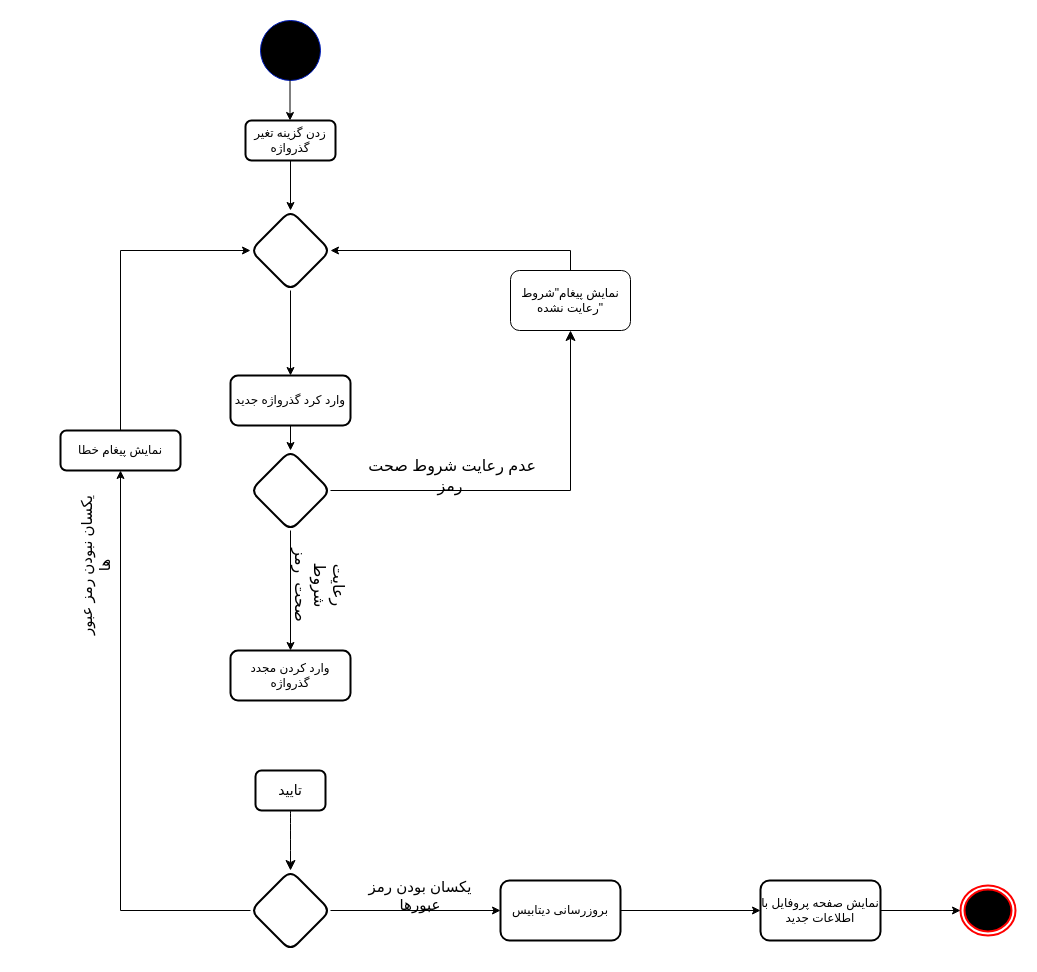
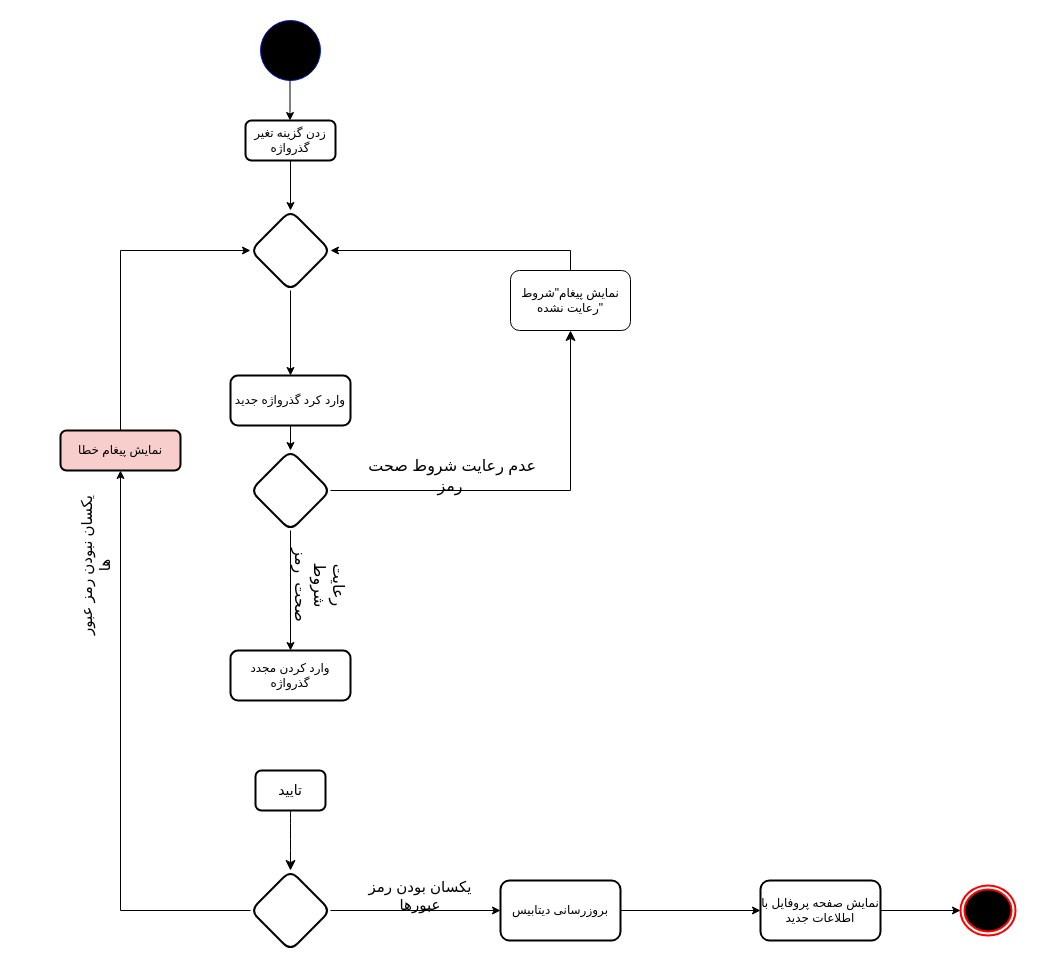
  <mxCell id="0" />
  <mxCell id="1" parent="0" />
  <mxCell id="2" value="" style="verticalLabelPosition=bottom;verticalAlign=top;html=1;shape=mxgraph.flowchart.on-page_reference;fillColor=#000000;fontColor=#ffffff;strokeColor=#001DBC;" parent="1" vertex="1"><mxGeometry x="260" y="20" width="60" height="60" as="geometry" /></mxCell>
  <mxCell id="3" value="" style="endArrow=classic;html=1;rounded=0;fontSize=11;" parent="1" edge="1"><mxGeometry x="-1" y="144" width="50" height="50" relative="1" as="geometry"><mxPoint x="289.5" y="70" as="sourcePoint" /><mxPoint x="289.5" y="120" as="targetPoint" /><Array as="points"><mxPoint x="289.5" y="80" /><mxPoint x="289.5" y="112" /></Array><mxPoint x="-24" y="-80" as="offset" /></mxGeometry></mxCell>
  <mxCell id="4" value="" style="ellipse;html=1;shape=endState;fillColor=#000000;strokeColor=#ff0000;strokeWidth=2;fontSize=14;" parent="1" vertex="1"><mxGeometry x="960" y="885" width="55" height="50" as="geometry" /></mxCell>
  <mxCell id="5" value="" style="edgeStyle=orthogonalEdgeStyle;rounded=0;orthogonalLoop=1;jettySize=auto;html=1;" parent="1" source="6" target="15" edge="1"><mxGeometry relative="1" as="geometry" /></mxCell>
  <mxCell id="6" value="زدن گزینه تغیر گذرواژه" style="rounded=1;whiteSpace=wrap;html=1;strokeWidth=2;" parent="1" vertex="1"><mxGeometry x="245" y="120" width="90" height="40" as="geometry" /></mxCell>
  <mxCell id="7" style="edgeStyle=orthogonalEdgeStyle;rounded=0;orthogonalLoop=1;jettySize=auto;html=1;exitX=1;exitY=0.5;exitDx=0;exitDy=0;entryX=0;entryY=0.5;entryDx=0;entryDy=0;" parent="1" source="8" target="4" edge="1"><mxGeometry relative="1" as="geometry" /></mxCell>
  <mxCell id="8" value="نمایش صفحه پروفایل با اطلاعات جدید" style="whiteSpace=wrap;html=1;rounded=1;strokeWidth=2;" parent="1" vertex="1"><mxGeometry x="760" y="880" width="120" height="60" as="geometry" /></mxCell>
  <mxCell id="9" value="" style="edgeStyle=orthogonalEdgeStyle;rounded=0;orthogonalLoop=1;jettySize=auto;html=1;" parent="1" source="10" edge="1"><mxGeometry relative="1" as="geometry"><mxPoint x="290" y="450" as="targetPoint" /></mxGeometry></mxCell>
  <mxCell id="10" value="وارد کرد گذرواژه جدید" style="whiteSpace=wrap;html=1;rounded=1;strokeWidth=2;" parent="1" vertex="1"><mxGeometry x="230" y="375" width="120" height="50" as="geometry" /></mxCell>
  <mxCell id="11" style="edgeStyle=orthogonalEdgeStyle;rounded=0;orthogonalLoop=1;jettySize=auto;html=1;exitX=1;exitY=0.5;exitDx=0;exitDy=0;entryX=0;entryY=0.5;entryDx=0;entryDy=0;" parent="1" source="12" target="8" edge="1"><mxGeometry relative="1" as="geometry" /></mxCell>
  <mxCell id="12" value="بروزرسانی دیتابیس" style="whiteSpace=wrap;html=1;rounded=1;strokeWidth=2;" parent="1" vertex="1"><mxGeometry x="500" y="880" width="120" height="60" as="geometry" /></mxCell>
  <mxCell id="13" style="edgeStyle=none;curved=1;rounded=0;orthogonalLoop=1;jettySize=auto;html=1;exitX=0.5;exitY=1;exitDx=0;exitDy=0;fontSize=12;startSize=8;endSize=8;" parent="1" source="28" target="23" edge="1"><mxGeometry relative="1" as="geometry"><mxPoint x="330" y="640" as="sourcePoint" /></mxGeometry></mxCell>
  <mxCell id="14" style="edgeStyle=orthogonalEdgeStyle;rounded=0;orthogonalLoop=1;jettySize=auto;html=1;exitX=0.5;exitY=1;exitDx=0;exitDy=0;entryX=0.5;entryY=0;entryDx=0;entryDy=0;" parent="1" source="15" target="10" edge="1"><mxGeometry relative="1" as="geometry" /></mxCell>
  <mxCell id="15" value="" style="rhombus;whiteSpace=wrap;html=1;rounded=1;strokeWidth=2;" parent="1" vertex="1"><mxGeometry x="250" y="210" width="80" height="80" as="geometry" /></mxCell>
  <mxCell id="16" value="&lt;font style=&quot;font-size: 15px;&quot;&gt;یکسان نبودن رمز عبور ها&lt;/font&gt;" style="text;html=1;strokeColor=none;fillColor=none;align=center;verticalAlign=middle;whiteSpace=wrap;rounded=0;rotation=-90;" parent="1" vertex="1"><mxGeometry x="20" y="550" width="150" height="30" as="geometry" /></mxCell>
  <mxCell id="17" value="یکسان بودن رمز عبورها" style="text;html=1;strokeColor=none;fillColor=none;align=center;verticalAlign=middle;whiteSpace=wrap;rounded=0;fontSize=15;" parent="1" vertex="1"><mxGeometry x="350" y="880" width="140" height="30" as="geometry" /></mxCell>
  <mxCell id="18" style="edgeStyle=orthogonalEdgeStyle;rounded=0;orthogonalLoop=1;jettySize=auto;html=1;exitX=0.5;exitY=0;exitDx=0;exitDy=0;entryX=0;entryY=0.5;entryDx=0;entryDy=0;fontSize=15;" parent="1" source="19" target="15" edge="1"><mxGeometry relative="1" as="geometry" /></mxCell>
- <mxCell id="19" value="نمایش پیغام خطا" style="whiteSpace=wrap;html=1;rounded=1;strokeWidth=2;" parent="1" vertex="1"><mxGeometry x="60" y="430" width="120" height="40" as="geometry" /></mxCell>
+ <mxCell id="19" value="نمایش پیغام خطا" style="whiteSpace=wrap;html=1;rounded=1;strokeWidth=2;fillColor=#f8cecc;" parent="1" vertex="1"><mxGeometry x="60" y="430" width="120" height="40" as="geometry" /></mxCell>
  <mxCell id="20" style="edgeStyle=elbowEdgeStyle;rounded=0;orthogonalLoop=1;jettySize=auto;html=1;exitX=1;exitY=0.5;exitDx=0;exitDy=0;entryX=0.5;entryY=1;entryDx=0;entryDy=0;fontSize=12;startSize=8;endSize=8;elbow=vertical;" parent="1" source="32" target="27" edge="1"><mxGeometry relative="1" as="geometry"><Array as="points"><mxPoint x="480" y="490" /><mxPoint x="570" y="360" /><mxPoint x="590" y="460" /><mxPoint x="540" y="260" /><mxPoint x="540" y="310" /><mxPoint x="560" y="300" /><mxPoint x="590" y="350" /></Array></mxGeometry></mxCell>
  <mxCell id="21" style="edgeStyle=orthogonalEdgeStyle;rounded=0;orthogonalLoop=1;jettySize=auto;html=1;exitX=0;exitY=0.5;exitDx=0;exitDy=0;entryX=0.5;entryY=1;entryDx=0;entryDy=0;" parent="1" source="23" target="19" edge="1"><mxGeometry relative="1" as="geometry" /></mxCell>
  <mxCell id="22" style="edgeStyle=orthogonalEdgeStyle;rounded=0;orthogonalLoop=1;jettySize=auto;html=1;exitX=1;exitY=0.5;exitDx=0;exitDy=0;entryX=0;entryY=0.5;entryDx=0;entryDy=0;" parent="1" source="23" target="12" edge="1"><mxGeometry relative="1" as="geometry" /></mxCell>
  <mxCell id="23" value="" style="rhombus;whiteSpace=wrap;html=1;rounded=1;strokeWidth=2;fontSize=16;" parent="1" vertex="1"><mxGeometry x="250" y="870" width="80" height="80" as="geometry" /></mxCell>
  <mxCell id="24" value="رعایت شروط صحت&amp;nbsp; رمز" style="text;html=1;strokeColor=none;fillColor=none;align=center;verticalAlign=middle;whiteSpace=wrap;rounded=0;fontSize=16;rotation=90;" parent="1" vertex="1"><mxGeometry x="280" y="570" width="80" height="30" as="geometry" /></mxCell>
  <mxCell id="25" value="عدم رعایت شروط صحت&amp;nbsp; رمز" style="text;html=1;strokeColor=none;fillColor=none;align=center;verticalAlign=middle;whiteSpace=wrap;rounded=0;fontSize=16;rotation=0;" parent="1" vertex="1"><mxGeometry x="360" y="460" width="180" height="30" as="geometry" /></mxCell>
  <mxCell id="26" style="edgeStyle=orthogonalEdgeStyle;rounded=0;orthogonalLoop=1;jettySize=auto;html=1;exitX=0.5;exitY=0;exitDx=0;exitDy=0;" parent="1" source="27" target="15" edge="1"><mxGeometry relative="1" as="geometry" /></mxCell>
  <mxCell id="27" value="نمایش پیغام&quot;شروط رعایت نشده&quot;" style="rounded=1;whiteSpace=wrap;html=1;" parent="1" vertex="1"><mxGeometry x="510" y="270" width="120" height="60" as="geometry" /></mxCell>
  <mxCell id="28" value="&lt;font style=&quot;font-size: 14px;&quot;&gt;تایید&lt;/font&gt;" style="whiteSpace=wrap;html=1;rounded=1;strokeWidth=2;" parent="1" vertex="1"><mxGeometry x="255" y="770" width="70" height="40" as="geometry" /></mxCell>
  <mxCell id="29" style="edgeStyle=orthogonalEdgeStyle;rounded=0;orthogonalLoop=1;jettySize=auto;html=1;exitX=0.5;exitY=1;exitDx=0;exitDy=0;fontSize=14;" parent="1" source="28" target="28" edge="1"><mxGeometry relative="1" as="geometry" /></mxCell>
  <mxCell id="30" value="وارد کردن مجدد گذرواژه" style="whiteSpace=wrap;html=1;rounded=1;strokeWidth=2;" parent="1" vertex="1"><mxGeometry x="230" y="650" width="120" height="50" as="geometry" /></mxCell>
  <mxCell id="31" style="edgeStyle=orthogonalEdgeStyle;rounded=0;orthogonalLoop=1;jettySize=auto;html=1;exitX=0.5;exitY=1;exitDx=0;exitDy=0;entryX=0.5;entryY=0;entryDx=0;entryDy=0;" parent="1" source="32" target="30" edge="1"><mxGeometry relative="1" as="geometry" /></mxCell>
  <mxCell id="32" value="" style="rhombus;whiteSpace=wrap;html=1;rounded=1;strokeWidth=2;" parent="1" vertex="1"><mxGeometry x="250" y="450" width="80" height="80" as="geometry" /></mxCell>
